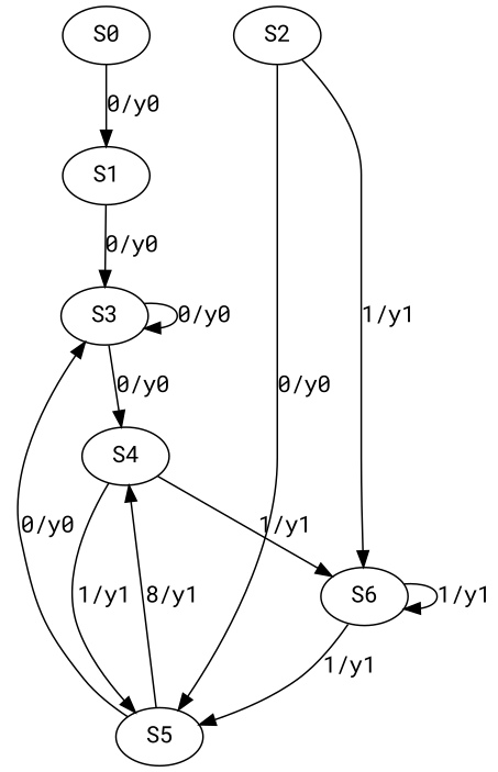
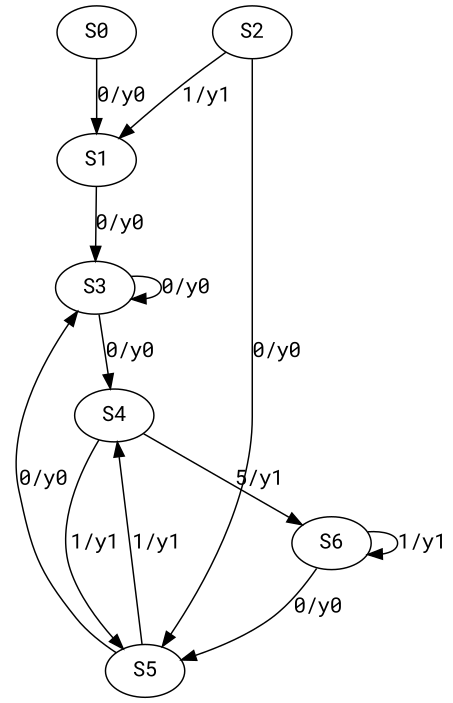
  digraph {
    fontname="Roboto Mono"
    node [fontname="Roboto Mono"]
    edge [fontname="Roboto Mono"]
    n1 [label=S0]
    n2 [label=S1]
    n3 [label=S3]
    n4 [label=S2]
    n5 [label=S5]
    n6 [label=S6]
    n7 [label=S4]
    n1 -> n2 [label="0/y0"]
    n2 -> n3 [label="0/y0"]
    n3 -> n3 [label="0/y0"]
    n3 -> n7 [label="0/y0"]
    n4 -> n5 [label="0/y0"]
-   n4 -> n6 [label="1/y1"]
+   n4 -> n2 [label="1/y1"]
    n5 -> n3 [label="0/y0"]
-   n5 -> n7 [label="8/y1"]
-   n6 -> n5 [label="1/y1"]
+   n5 -> n7 [label="1/y1"]
+   n6 -> n5 [label="0/y0"]
    n6 -> n6 [label="1/y1"]
    n7 -> n5 [label="1/y1"]
-   n7 -> n6 [label="1/y1"]
+   n7 -> n6 [label="5/y1"]
  }
